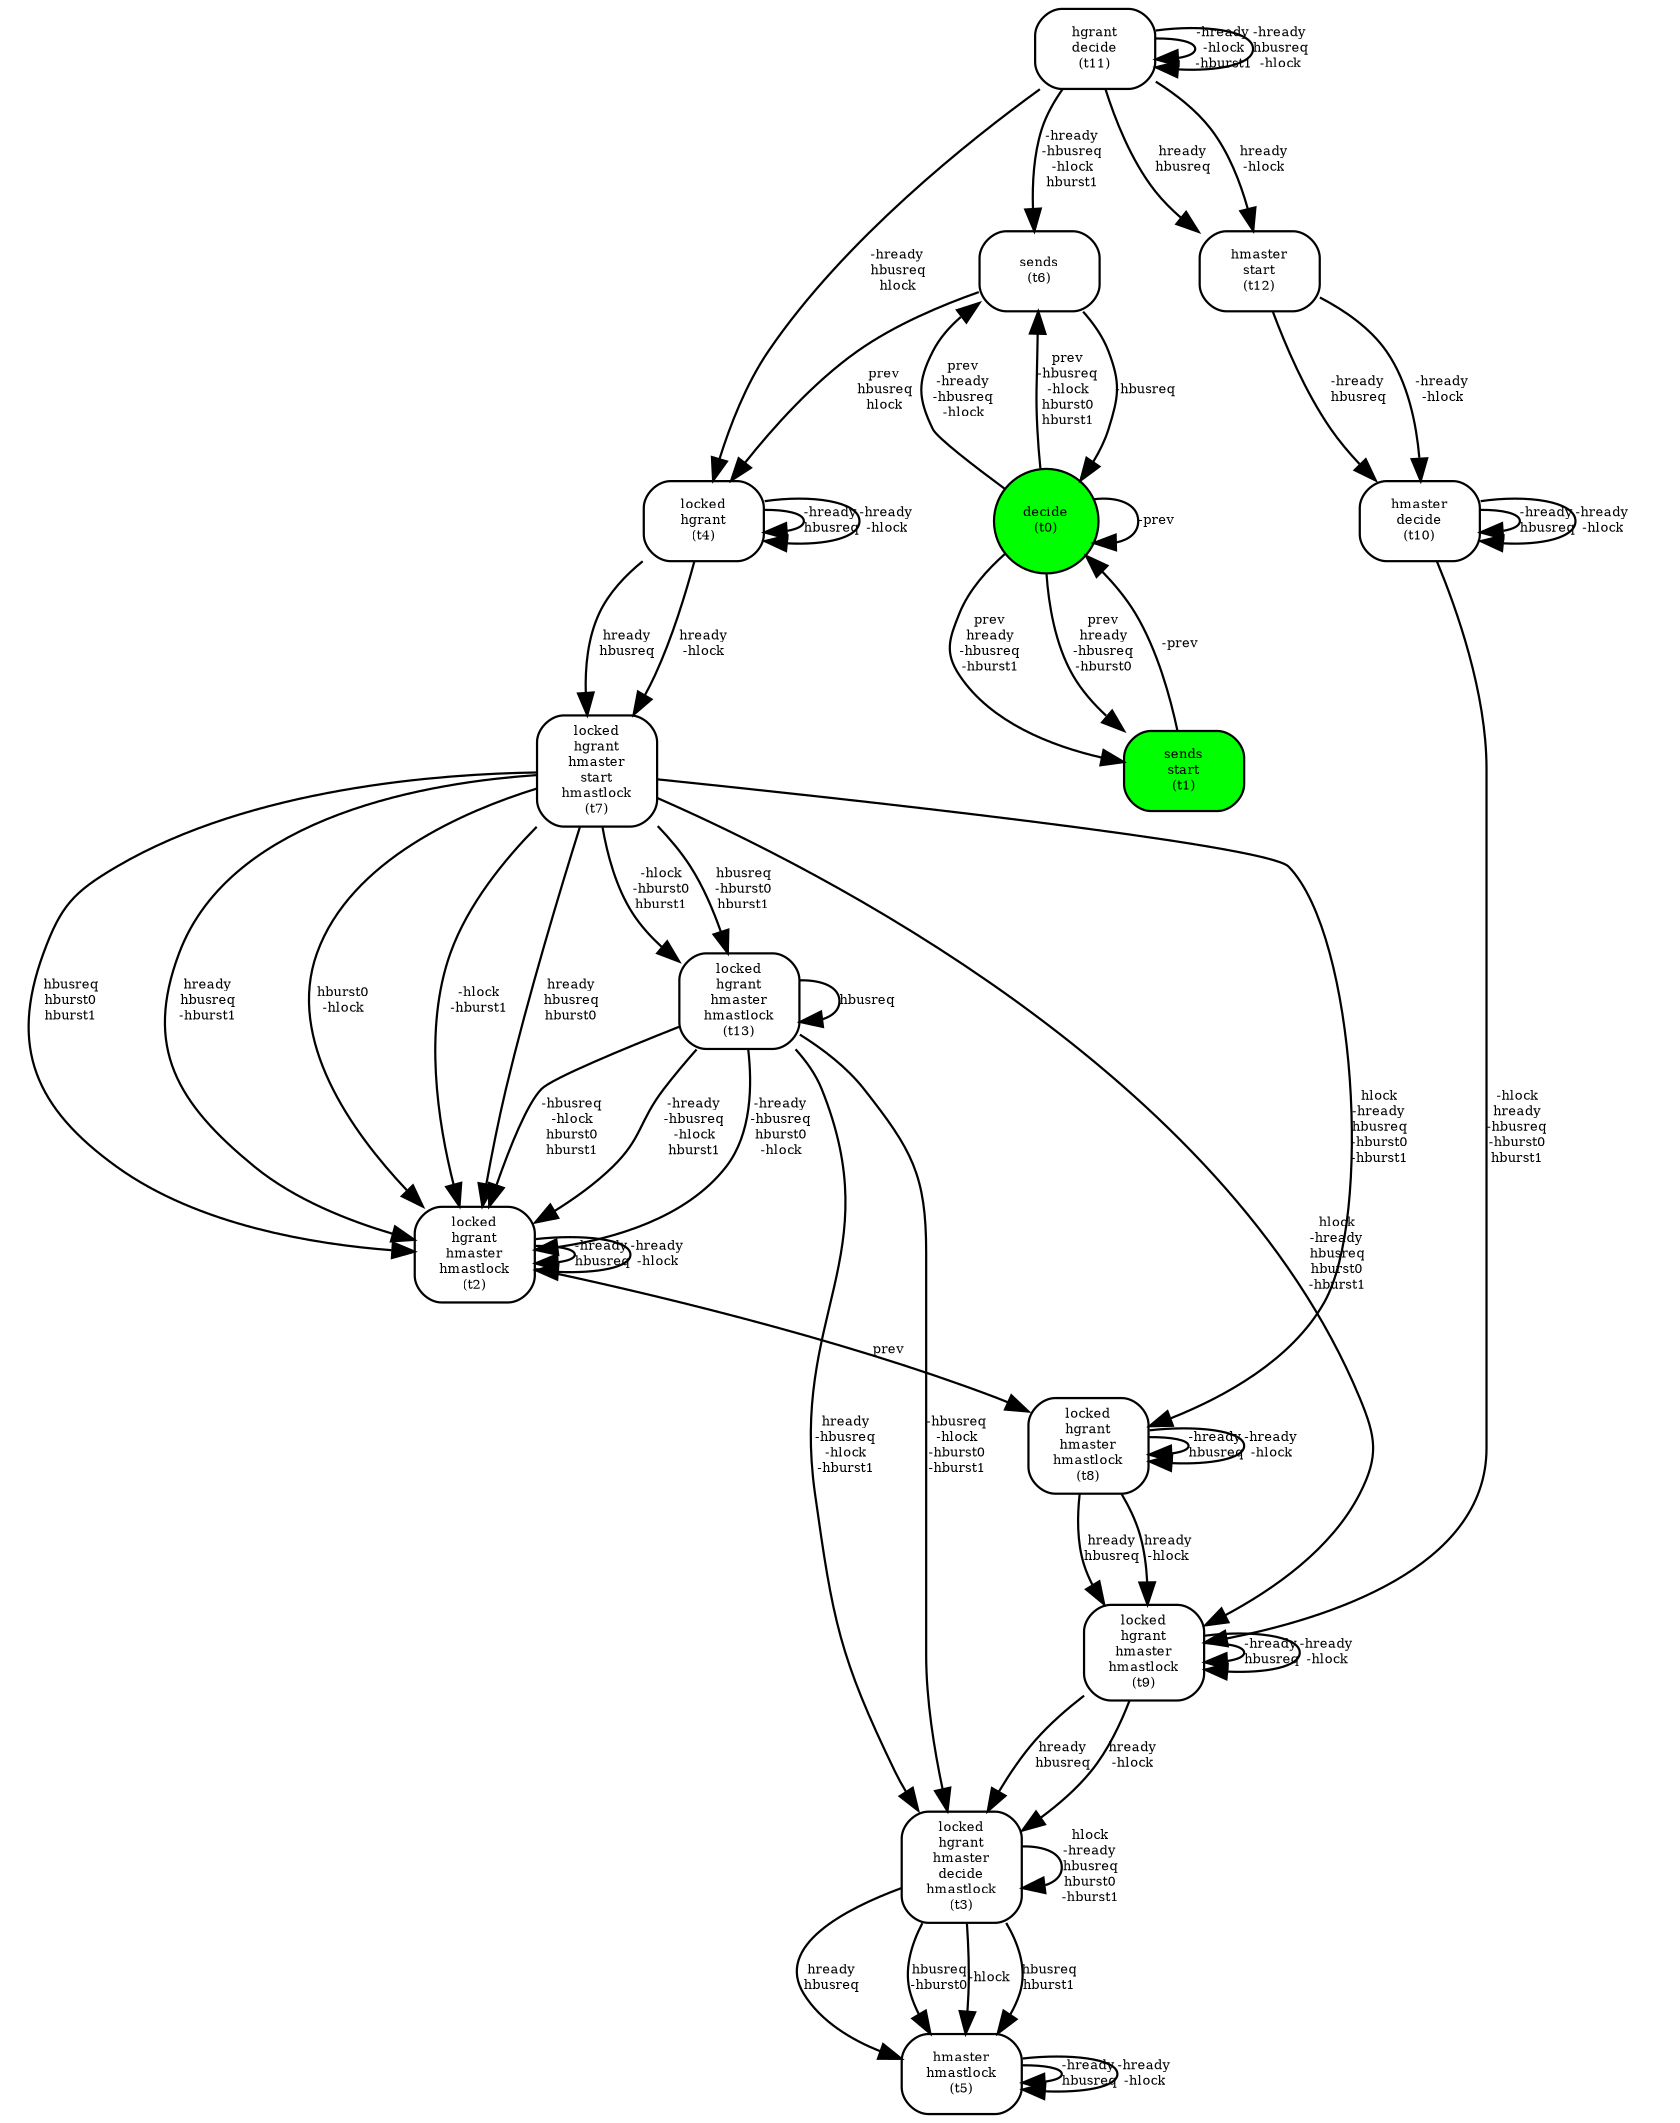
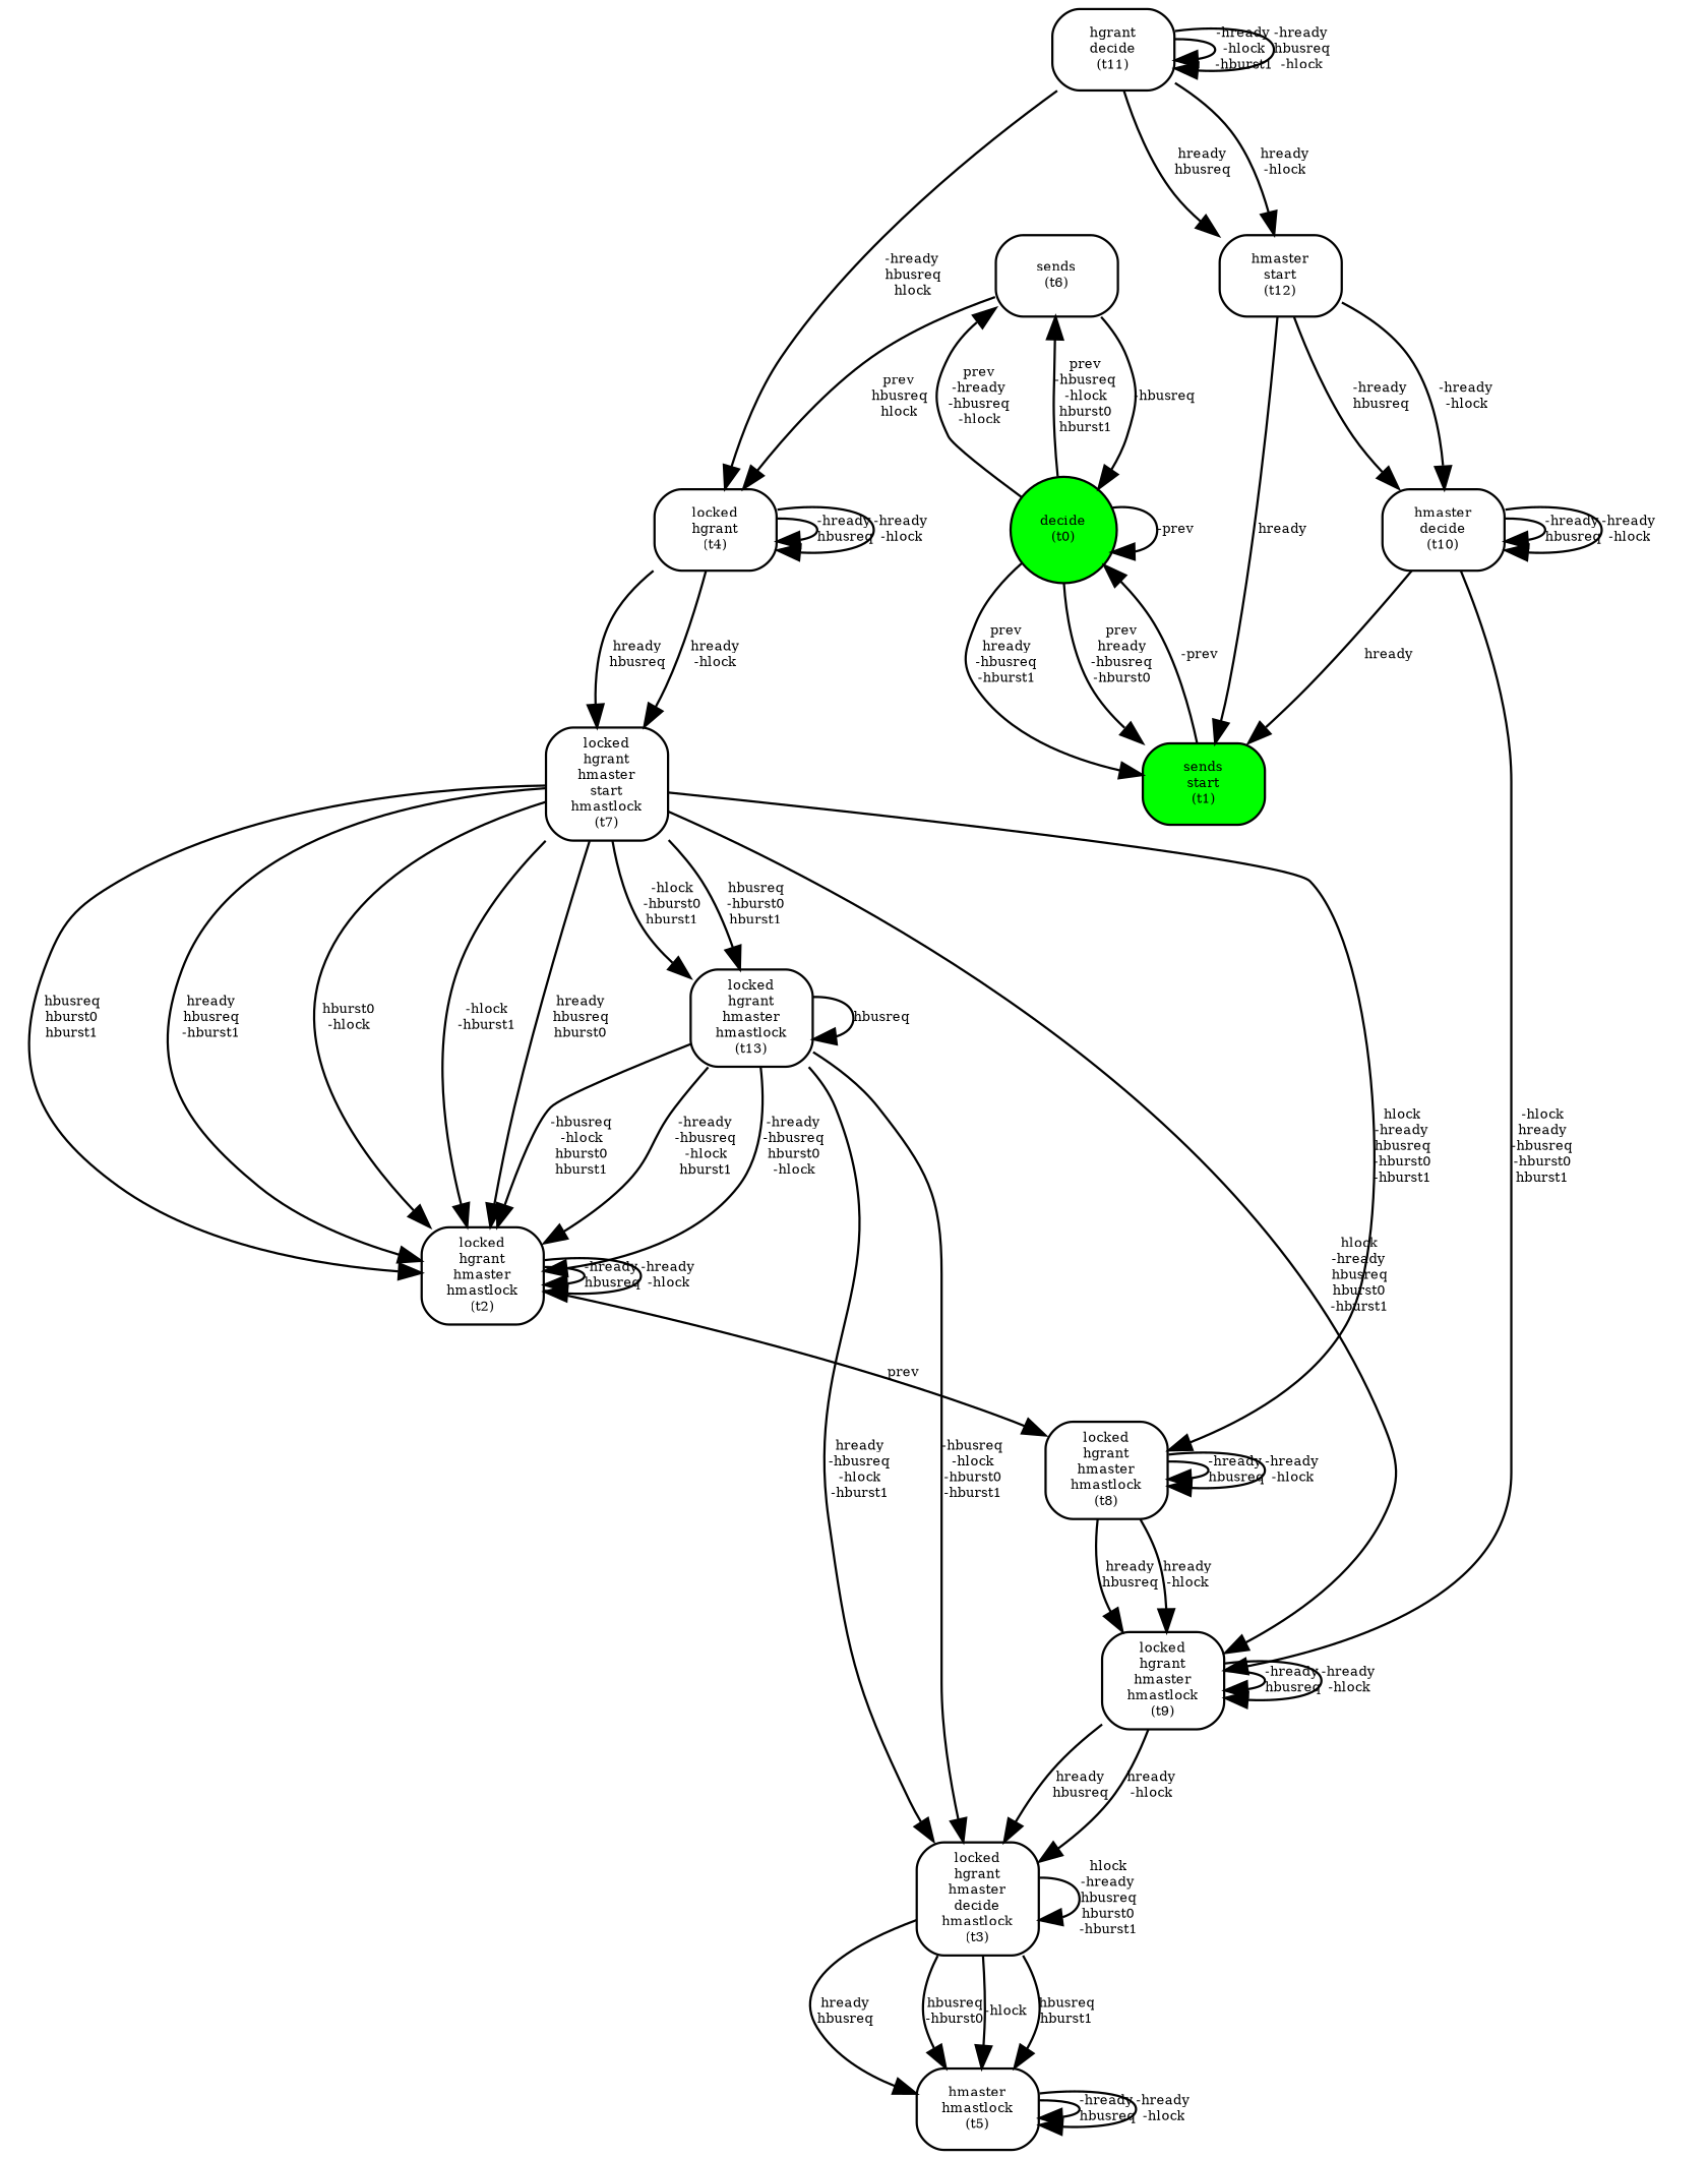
  digraph {
    fontsize=6
    node [fontsize=6 shape=box style=rounded]
    edge [fontsize=6]
    n1 [label="locked\nhgrant\nhmaster\nhmastlock\n(t8)"]
    n2 [label="locked\nhgrant\nhmaster\nhmastlock\n(t9)"]
    n3 [label="locked\nhgrant\nhmaster\ndecide\nhmastlock\n(t3)"]
    n4 [label="hmaster\nhmastlock\n(t5)"]
    n5 [label="sends\n(t6)"]
    n6 [fillcolor=green label="decide\n(t0)" shape=circle style=filled]
    n7 [label="locked\nhgrant\n(t4)"]
    n8 [fillcolor=green label="sends\nstart\n(t1)" style="filled,rounded"]
    n9 [label="locked\nhgrant\nhmaster\nstart\nhmastlock\n(t7)"]
    n10 [label="locked\nhgrant\nhmaster\nhmastlock\n(t2)"]
    n11 [label="locked\nhgrant\nhmaster\nhmastlock\n(t13)"]
    n12 [label="hgrant\ndecide\n(t11)"]
    n13 [label="hmaster\nstart\n(t12)"]
    n14 [label="hmaster\ndecide\n(t10)"]
    n1 -> n1 [label="-hready\nhbusreq"]
    n1 -> n1 [label="-hready\n-hlock"]
    n1 -> n2 [label="hready\nhbusreq"]
    n1 -> n2 [label="hready\n-hlock"]
    n2 -> n2 [label="-hready\nhbusreq"]
    n2 -> n2 [label="-hready\n-hlock"]
    n2 -> n3 [label="hready\nhbusreq"]
    n2 -> n3 [label="hready\n-hlock"]
    n3 -> n3 [label="hlock\n-hready\nhbusreq\nhburst0\n-hburst1"]
    n3 -> n4 [label="hready\nhbusreq"]
    n3 -> n4 [label="hbusreq\n-hburst0"]
    n3 -> n4 [label="-hlock"]
    n3 -> n4 [label="hbusreq\nhburst1"]
    n4 -> n4 [label="-hready\nhbusreq"]
    n4 -> n4 [label="-hready\n-hlock"]
    n5 -> n6 [label="-hbusreq"]
    n5 -> n7 [label="prev\nhbusreq\nhlock"]
    n6 -> n5 [label="prev\n-hready\n-hbusreq\n-hlock"]
    n6 -> n5 [label="prev\n-hbusreq\n-hlock\nhburst0\nhburst1"]
    n6 -> n6 [label="-prev"]
    n6 -> n8 [label="prev\nhready\n-hbusreq\n-hburst1"]
    n6 -> n8 [label="prev\nhready\n-hbusreq\n-hburst0"]
    n7 -> n7 [label="-hready\nhbusreq"]
    n7 -> n7 [label="-hready\n-hlock"]
    n7 -> n9 [label="hready\nhbusreq"]
    n7 -> n9 [label="hready\n-hlock"]
    n8 -> n6 [label="-prev"]
    n9 -> n1 [label="hlock\n-hready\nhbusreq\n-hburst0\n-hburst1"]
    n9 -> n2 [label="hlock\n-hready\nhbusreq\nhburst0\n-hburst1"]
    n9 -> n10 [label="hbusreq\nhburst0\nhburst1"]
    n9 -> n10 [label="hready\nhbusreq\n-hburst1"]
    n9 -> n10 [label="hburst0\n-hlock"]
    n9 -> n10 [label="-hlock\n-hburst1"]
    n9 -> n10 [label="hready\nhbusreq\nhburst0"]
    n9 -> n11 [label="-hlock\n-hburst0\nhburst1"]
    n9 -> n11 [label="hbusreq\n-hburst0\nhburst1"]
    n10 -> n1 [label=prev]
    n10 -> n10 [label="-hready\nhbusreq"]
    n10 -> n10 [label="-hready\n-hlock"]
    n11 -> n3 [label="hready\n-hbusreq\n-hlock\n-hburst1"]
    n11 -> n3 [label="-hbusreq\n-hlock\n-hburst0\n-hburst1"]
    n11 -> n10 [label="-hready\n-hbusreq\n-hlock\nhburst1"]
    n11 -> n10 [label="-hready\n-hbusreq\nhburst0\n-hlock"]
    n11 -> n10 [label="-hbusreq\n-hlock\nhburst0\nhburst1"]
    n11 -> n11 [label=hbusreq]
-   n12 -> n5 [label="-hready\n-hbusreq\n-hlock\nhburst1"]
    n12 -> n7 [label="-hready\nhbusreq\nhlock"]
    n12 -> n12 [label="-hready\n-hlock\n-hburst1"]
    n12 -> n12 [label="-hready\nhbusreq\n-hlock"]
    n12 -> n13 [label="hready\nhbusreq"]
    n12 -> n13 [label="hready\n-hlock"]
+   n13 -> n8 [label=hready]
    n13 -> n14 [label="-hready\nhbusreq"]
    n13 -> n14 [label="-hready\n-hlock"]
    n14 -> n2 [label="-hlock\nhready\n-hbusreq\n-hburst0\nhburst1"]
+   n14 -> n8 [label=hready]
    n14 -> n14 [label="-hready\nhbusreq"]
    n14 -> n14 [label="-hready\n-hlock"]
  }
